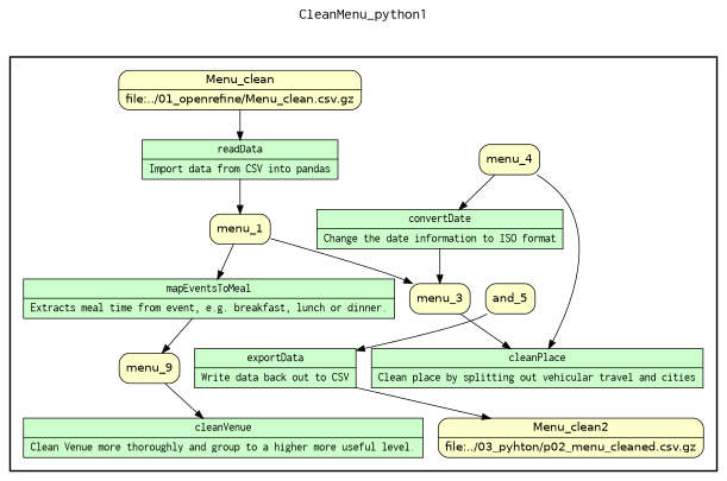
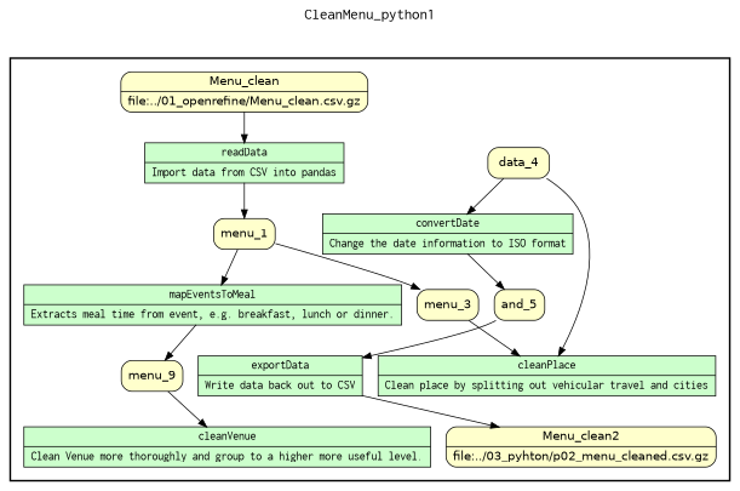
  digraph {
    fontname=Courier
    fontsize=18
    label=CleanMenu_python1
    labelloc=t
    rankdir=TB
    node [fillcolor="#FFFFCC" fontname=Helvetica peripheries=1 rankdir=LR shape=record style="rounded,filled"]
    n1 [fillcolor="#CCFFCC" fontname=Courier label="{<f0> readData |<f1> Import data from CSV into pandas}" style=filled]
    menu_1 [shape=box rankdir=""]
    n3 [fillcolor="#CCFFCC" fontname=Courier label="{<f0> mapEventsToMeal |<f1> Extracts meal time from event, e.g. breakfast, lunch or dinner.}" style=filled]
    n4 [label=menu_9 shape=box rankdir=""]
    n5 [fillcolor="#CCFFCC" fontname=Courier label="{<f0> cleanVenue |<f1> Clean Venue more thoroughly and group to a higher more useful level.}" style=filled]
    menu_3 [shape=box rankdir=""]
    n7 [fillcolor="#CCFFCC" fontname=Courier label="{<f0> cleanPlace |<f1> Clean place by splitting out vehicular travel and cities}" style=filled]
-   menu_4 [shape=box rankdir=""]
+   menu_4 [shape=box label=data_4 rankdir=""]
    n9 [fillcolor="#CCFFCC" fontname=Courier label="{<f0> convertDate |<f1> Change the date information to ISO format}" style=filled]
    n10 [label=and_5 shape=box rankdir=""]
    n11 [fillcolor="#CCFFCC" fontname=Courier label="{<f0> exportData |<f1> Write data back out to CSV}" style=filled]
    n12 [label="{<f0> Menu_clean2 |<f1> file\:../03_pyhton/p02_menu_cleaned.csv.gz}"]
    n13 [label="{<f0> Menu_clean |<f1> file\:../01_openrefine/Menu_clean.csv.gz}"]
    subgraph cluster_1 {
      color=black
      label=""
      penwidth=2
      subgraph cluster_2 {
        color=white
        label=""
        penwidth=2
        n1
        menu_1
        n3
        n4
        n5
        menu_3
        n7
        menu_4
        n9
        n10
        n11
        n12
        n13
      }
    }
    n1 -> menu_1
    menu_1 -> n3
    menu_1 -> menu_3
    n3 -> n4
    n4 -> n5
    menu_3 -> n7
    menu_4 -> n7
    menu_4 -> n9
-   n9 -> menu_3
+   n9 -> n10
    n10 -> n11
    n11 -> n12
    n13 -> n1
  }
